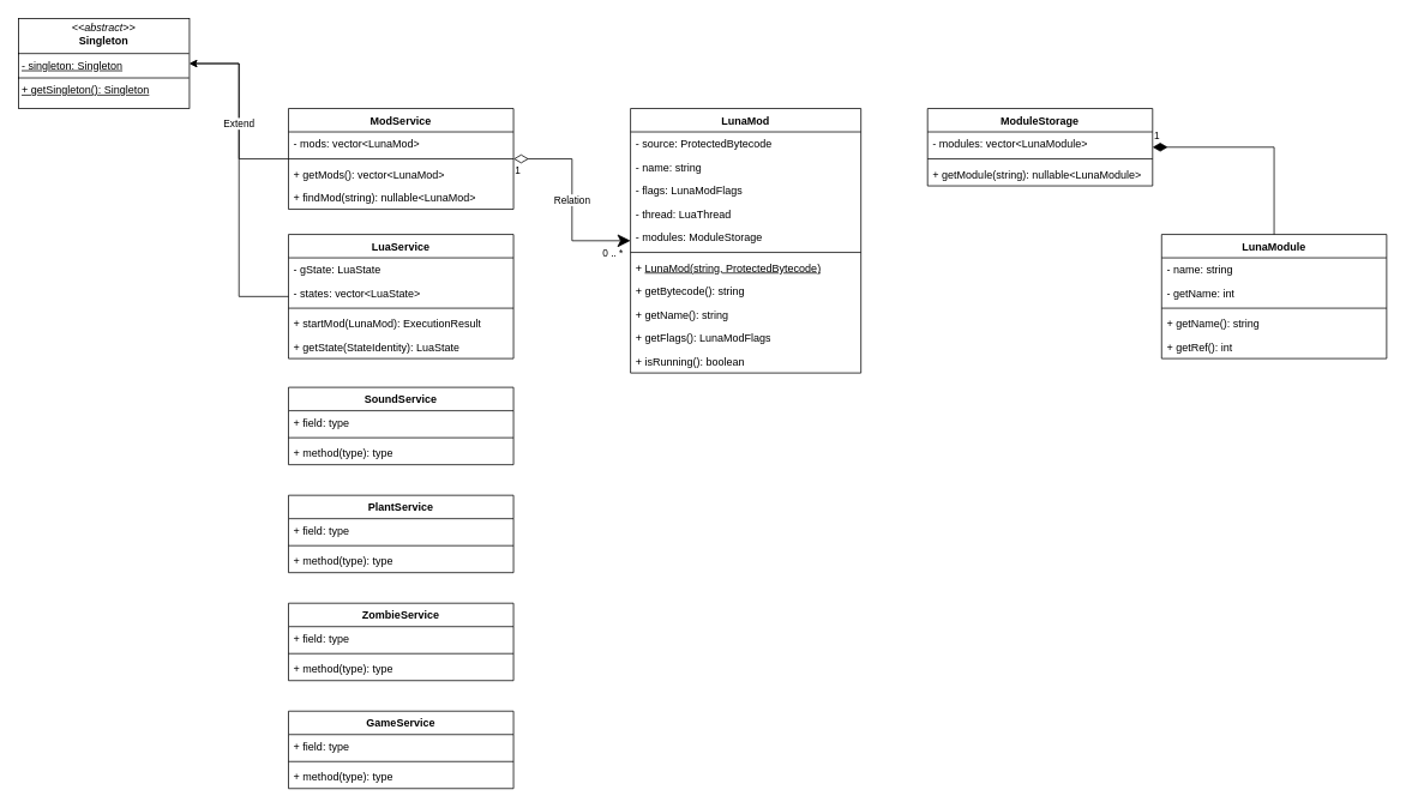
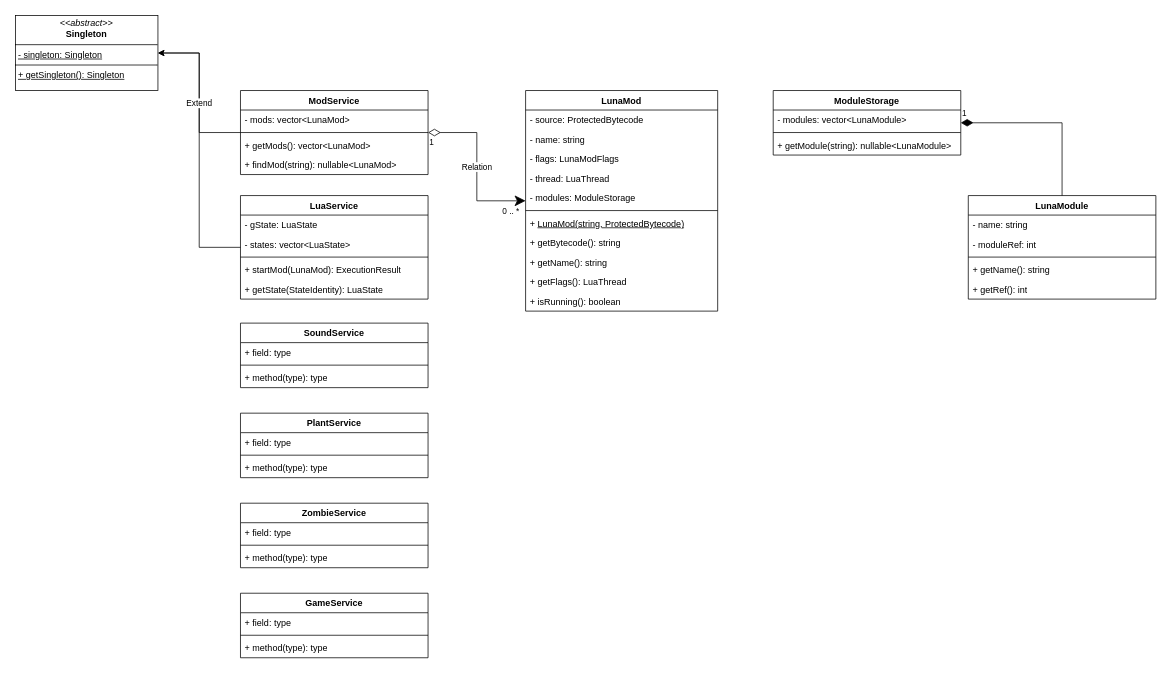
  <mxCell id="0" />
  <mxCell id="1" parent="0" />
  <mxCell id="2" value="LunaMod" style="swimlane;fontStyle=1;align=center;verticalAlign=top;childLayout=stackLayout;horizontal=1;startSize=26;horizontalStack=0;resizeParent=1;resizeParentMax=0;resizeLast=0;collapsible=1;marginBottom=0;whiteSpace=wrap;html=1;" vertex="1" parent="1"><mxGeometry x="700" y="120" width="256" height="294" as="geometry" /></mxCell>
  <mxCell id="3" value="- source: ProtectedBytecode" style="text;strokeColor=none;fillColor=none;align=left;verticalAlign=top;spacingLeft=4;spacingRight=4;overflow=hidden;rotatable=0;points=[[0,0.5],[1,0.5]];portConstraint=eastwest;whiteSpace=wrap;html=1;" vertex="1" parent="2"><mxGeometry y="26" width="256" height="26" as="geometry" /></mxCell>
  <mxCell id="4" value="- name: string" style="text;strokeColor=none;fillColor=none;align=left;verticalAlign=top;spacingLeft=4;spacingRight=4;overflow=hidden;rotatable=0;points=[[0,0.5],[1,0.5]];portConstraint=eastwest;whiteSpace=wrap;html=1;" vertex="1" parent="2"><mxGeometry y="52" width="256" height="26" as="geometry" /></mxCell>
  <mxCell id="5" value="- flags: LunaModFlags" style="text;strokeColor=none;fillColor=none;align=left;verticalAlign=top;spacingLeft=4;spacingRight=4;overflow=hidden;rotatable=0;points=[[0,0.5],[1,0.5]];portConstraint=eastwest;whiteSpace=wrap;html=1;" vertex="1" parent="2"><mxGeometry y="78" width="256" height="26" as="geometry" /></mxCell>
  <mxCell id="6" value="- thread: LuaThread" style="text;strokeColor=none;fillColor=none;align=left;verticalAlign=top;spacingLeft=4;spacingRight=4;overflow=hidden;rotatable=0;points=[[0,0.5],[1,0.5]];portConstraint=eastwest;whiteSpace=wrap;html=1;" vertex="1" parent="2"><mxGeometry y="104" width="256" height="26" as="geometry" /></mxCell>
  <mxCell id="7" value="- modules: ModuleStorage" style="text;strokeColor=none;fillColor=none;align=left;verticalAlign=top;spacingLeft=4;spacingRight=4;overflow=hidden;rotatable=0;points=[[0,0.5],[1,0.5]];portConstraint=eastwest;whiteSpace=wrap;html=1;" vertex="1" parent="2"><mxGeometry y="130" width="256" height="26" as="geometry" /></mxCell>
  <mxCell id="8" value="" style="line;strokeWidth=1;fillColor=none;align=left;verticalAlign=middle;spacingTop=-1;spacingLeft=3;spacingRight=3;rotatable=0;labelPosition=right;points=[];portConstraint=eastwest;strokeColor=inherit;" vertex="1" parent="2"><mxGeometry y="156" width="256" height="8" as="geometry" /></mxCell>
  <mxCell id="9" value="+ &lt;u&gt;LunaMod(string, ProtectedBytecode)&lt;/u&gt;" style="text;strokeColor=none;fillColor=none;align=left;verticalAlign=top;spacingLeft=4;spacingRight=4;overflow=hidden;rotatable=0;points=[[0,0.5],[1,0.5]];portConstraint=eastwest;whiteSpace=wrap;html=1;" vertex="1" parent="2"><mxGeometry y="164" width="256" height="26" as="geometry" /></mxCell>
  <mxCell id="10" value="+ getBytecode(): string" style="text;strokeColor=none;fillColor=none;align=left;verticalAlign=top;spacingLeft=4;spacingRight=4;overflow=hidden;rotatable=0;points=[[0,0.5],[1,0.5]];portConstraint=eastwest;whiteSpace=wrap;html=1;" vertex="1" parent="2"><mxGeometry y="190" width="256" height="26" as="geometry" /></mxCell>
  <mxCell id="11" value="+ getName(): string" style="text;strokeColor=none;fillColor=none;align=left;verticalAlign=top;spacingLeft=4;spacingRight=4;overflow=hidden;rotatable=0;points=[[0,0.5],[1,0.5]];portConstraint=eastwest;whiteSpace=wrap;html=1;" vertex="1" parent="2"><mxGeometry y="216" width="256" height="26" as="geometry" /></mxCell>
- <mxCell id="12" value="+ getFlags(): LunaModFlags" style="text;strokeColor=none;fillColor=none;align=left;verticalAlign=top;spacingLeft=4;spacingRight=4;overflow=hidden;rotatable=0;points=[[0,0.5],[1,0.5]];portConstraint=eastwest;whiteSpace=wrap;html=1;" vertex="1" parent="2"><mxGeometry y="242" width="256" height="26" as="geometry" /></mxCell>
+ <mxCell id="12" value="+ getFlags(): LuaThread" style="text;strokeColor=none;fillColor=none;align=left;verticalAlign=top;spacingLeft=4;spacingRight=4;overflow=hidden;rotatable=0;points=[[0,0.5],[1,0.5]];portConstraint=eastwest;whiteSpace=wrap;html=1;" vertex="1" parent="2"><mxGeometry y="242" width="256" height="26" as="geometry" /></mxCell>
  <mxCell id="13" value="+ isRunning(): boolean" style="text;strokeColor=none;fillColor=none;align=left;verticalAlign=top;spacingLeft=4;spacingRight=4;overflow=hidden;rotatable=0;points=[[0,0.5],[1,0.5]];portConstraint=eastwest;whiteSpace=wrap;html=1;" vertex="1" parent="2"><mxGeometry y="268" width="256" height="26" as="geometry" /></mxCell>
  <mxCell id="14" value="ModService" style="swimlane;fontStyle=1;align=center;verticalAlign=top;childLayout=stackLayout;horizontal=1;startSize=26;horizontalStack=0;resizeParent=1;resizeParentMax=0;resizeLast=0;collapsible=1;marginBottom=0;whiteSpace=wrap;html=1;" vertex="1" parent="1"><mxGeometry x="320" y="120" width="250" height="112" as="geometry" /></mxCell>
  <mxCell id="15" value="- mods: vector&amp;lt;LunaMod&amp;gt;" style="text;strokeColor=none;fillColor=none;align=left;verticalAlign=top;spacingLeft=4;spacingRight=4;overflow=hidden;rotatable=0;points=[[0,0.5],[1,0.5]];portConstraint=eastwest;whiteSpace=wrap;html=1;" vertex="1" parent="14"><mxGeometry y="26" width="250" height="26" as="geometry" /></mxCell>
  <mxCell id="16" value="" style="line;strokeWidth=1;fillColor=none;align=left;verticalAlign=middle;spacingTop=-1;spacingLeft=3;spacingRight=3;rotatable=0;labelPosition=right;points=[];portConstraint=eastwest;strokeColor=inherit;" vertex="1" parent="14"><mxGeometry y="52" width="250" height="8" as="geometry" /></mxCell>
  <mxCell id="17" value="+ getMods(): vector&amp;lt;LunaMod&amp;gt;" style="text;strokeColor=none;fillColor=none;align=left;verticalAlign=top;spacingLeft=4;spacingRight=4;overflow=hidden;rotatable=0;points=[[0,0.5],[1,0.5]];portConstraint=eastwest;whiteSpace=wrap;html=1;" vertex="1" parent="14"><mxGeometry y="60" width="250" height="26" as="geometry" /></mxCell>
  <mxCell id="18" value="+ findMod(string): nullable&amp;lt;LunaMod&amp;gt;" style="text;strokeColor=none;fillColor=none;align=left;verticalAlign=top;spacingLeft=4;spacingRight=4;overflow=hidden;rotatable=0;points=[[0,0.5],[1,0.5]];portConstraint=eastwest;whiteSpace=wrap;html=1;" vertex="1" parent="14"><mxGeometry y="86" width="250" height="26" as="geometry" /></mxCell>
  <mxCell id="19" value="&lt;p style=&quot;margin:0px;margin-top:4px;text-align:center;&quot;&gt;&lt;i&gt;&amp;lt;&amp;lt;abstract&amp;gt;&amp;gt;&lt;/i&gt;&lt;br&gt;&lt;b&gt;Singleton&lt;/b&gt;&lt;/p&gt;&lt;hr size=&quot;1&quot; style=&quot;border-style:solid;&quot;&gt;&lt;p style=&quot;margin:0px;margin-left:4px;&quot;&gt;&lt;u&gt;- singleton: Singleton&lt;/u&gt;&lt;/p&gt;&lt;hr size=&quot;1&quot; style=&quot;border-style:solid;&quot;&gt;&lt;p style=&quot;margin:0px;margin-left:4px;&quot;&gt;&lt;u&gt;+ getSingleton(): Singleton&lt;/u&gt;&lt;/p&gt;" style="verticalAlign=top;align=left;overflow=fill;html=1;whiteSpace=wrap;" vertex="1" parent="1"><mxGeometry x="20" y="20" width="190" height="100" as="geometry" /></mxCell>
  <mxCell id="20" value="Relation" style="endArrow=classic;html=1;endSize=12;startArrow=diamondThin;startSize=14;startFill=0;edgeStyle=orthogonalEdgeStyle;rounded=0;" edge="1" parent="1" source="14" target="2"><mxGeometry relative="1" as="geometry"><mxPoint x="590" y="340" as="sourcePoint" /><mxPoint x="750" y="340" as="targetPoint" /></mxGeometry></mxCell>
  <mxCell id="21" value="1" style="edgeLabel;resizable=0;html=1;align=left;verticalAlign=top;" connectable="0" vertex="1" parent="20"><mxGeometry x="-1" relative="1" as="geometry" /></mxCell>
  <mxCell id="22" value="0 .. *" style="edgeLabel;resizable=0;html=1;align=right;verticalAlign=top;" connectable="0" vertex="1" parent="20"><mxGeometry x="1" relative="1" as="geometry"><mxPoint x="-8" y="1" as="offset" /></mxGeometry></mxCell>
  <mxCell id="23" style="edgeStyle=orthogonalEdgeStyle;rounded=0;orthogonalLoop=1;jettySize=auto;html=1;entryX=1;entryY=0.5;entryDx=0;entryDy=0;" edge="1" parent="1" source="24" target="19"><mxGeometry relative="1" as="geometry" /></mxCell>
  <mxCell id="24" value="LuaService" style="swimlane;fontStyle=1;align=center;verticalAlign=top;childLayout=stackLayout;horizontal=1;startSize=26;horizontalStack=0;resizeParent=1;resizeParentMax=0;resizeLast=0;collapsible=1;marginBottom=0;whiteSpace=wrap;html=1;" vertex="1" parent="1"><mxGeometry x="320" y="260" width="250" height="138" as="geometry" /></mxCell>
  <mxCell id="25" value="- gState: LuaState" style="text;strokeColor=none;fillColor=none;align=left;verticalAlign=top;spacingLeft=4;spacingRight=4;overflow=hidden;rotatable=0;points=[[0,0.5],[1,0.5]];portConstraint=eastwest;whiteSpace=wrap;html=1;" vertex="1" parent="24"><mxGeometry y="26" width="250" height="26" as="geometry" /></mxCell>
  <mxCell id="26" value="- states: vector&amp;lt;LuaState&amp;gt;" style="text;strokeColor=none;fillColor=none;align=left;verticalAlign=top;spacingLeft=4;spacingRight=4;overflow=hidden;rotatable=0;points=[[0,0.5],[1,0.5]];portConstraint=eastwest;whiteSpace=wrap;html=1;" vertex="1" parent="24"><mxGeometry y="52" width="250" height="26" as="geometry" /></mxCell>
  <mxCell id="27" value="" style="line;strokeWidth=1;fillColor=none;align=left;verticalAlign=middle;spacingTop=-1;spacingLeft=3;spacingRight=3;rotatable=0;labelPosition=right;points=[];portConstraint=eastwest;strokeColor=inherit;" vertex="1" parent="24"><mxGeometry y="78" width="250" height="8" as="geometry" /></mxCell>
  <mxCell id="28" value="+ startMod(LunaMod): ExecutionResult" style="text;strokeColor=none;fillColor=none;align=left;verticalAlign=top;spacingLeft=4;spacingRight=4;overflow=hidden;rotatable=0;points=[[0,0.5],[1,0.5]];portConstraint=eastwest;whiteSpace=wrap;html=1;" vertex="1" parent="24"><mxGeometry y="86" width="250" height="26" as="geometry" /></mxCell>
  <mxCell id="29" value="+ getState(StateIdentity): LuaState" style="text;strokeColor=none;fillColor=none;align=left;verticalAlign=top;spacingLeft=4;spacingRight=4;overflow=hidden;rotatable=0;points=[[0,0.5],[1,0.5]];portConstraint=eastwest;whiteSpace=wrap;html=1;" vertex="1" parent="24"><mxGeometry y="112" width="250" height="26" as="geometry" /></mxCell>
  <mxCell id="30" style="edgeStyle=orthogonalEdgeStyle;rounded=0;orthogonalLoop=1;jettySize=auto;html=1;entryX=1;entryY=0.5;entryDx=0;entryDy=0;" edge="1" parent="1" source="14" target="19"><mxGeometry relative="1" as="geometry" /></mxCell>
  <mxCell id="31" value="Extend" style="edgeLabel;html=1;align=center;verticalAlign=middle;resizable=0;points=[];" vertex="1" connectable="0" parent="30"><mxGeometry x="-0.122" y="1" relative="1" as="geometry"><mxPoint as="offset" /></mxGeometry></mxCell>
  <mxCell id="32" value="ModuleStorage" style="swimlane;fontStyle=1;align=center;verticalAlign=top;childLayout=stackLayout;horizontal=1;startSize=26;horizontalStack=0;resizeParent=1;resizeParentMax=0;resizeLast=0;collapsible=1;marginBottom=0;whiteSpace=wrap;html=1;" vertex="1" parent="1"><mxGeometry x="1030" y="120" width="250" height="86" as="geometry" /></mxCell>
  <mxCell id="33" value="- modules: vector&amp;lt;LunaModule&amp;gt;" style="text;strokeColor=none;fillColor=none;align=left;verticalAlign=top;spacingLeft=4;spacingRight=4;overflow=hidden;rotatable=0;points=[[0,0.5],[1,0.5]];portConstraint=eastwest;whiteSpace=wrap;html=1;" vertex="1" parent="32"><mxGeometry y="26" width="250" height="26" as="geometry" /></mxCell>
  <mxCell id="34" value="" style="line;strokeWidth=1;fillColor=none;align=left;verticalAlign=middle;spacingTop=-1;spacingLeft=3;spacingRight=3;rotatable=0;labelPosition=right;points=[];portConstraint=eastwest;strokeColor=inherit;" vertex="1" parent="32"><mxGeometry y="52" width="250" height="8" as="geometry" /></mxCell>
  <mxCell id="35" value="+ getModule(string): nullable&amp;lt;LunaModule&amp;gt;" style="text;strokeColor=none;fillColor=none;align=left;verticalAlign=top;spacingLeft=4;spacingRight=4;overflow=hidden;rotatable=0;points=[[0,0.5],[1,0.5]];portConstraint=eastwest;whiteSpace=wrap;html=1;" vertex="1" parent="32"><mxGeometry y="60" width="250" height="26" as="geometry" /></mxCell>
  <mxCell id="36" value="LunaModule" style="swimlane;fontStyle=1;align=center;verticalAlign=top;childLayout=stackLayout;horizontal=1;startSize=26;horizontalStack=0;resizeParent=1;resizeParentMax=0;resizeLast=0;collapsible=1;marginBottom=0;whiteSpace=wrap;html=1;" vertex="1" parent="1"><mxGeometry x="1290" y="260" width="250" height="138" as="geometry" /></mxCell>
  <mxCell id="37" value="- name: string" style="text;strokeColor=none;fillColor=none;align=left;verticalAlign=top;spacingLeft=4;spacingRight=4;overflow=hidden;rotatable=0;points=[[0,0.5],[1,0.5]];portConstraint=eastwest;whiteSpace=wrap;html=1;" vertex="1" parent="36"><mxGeometry y="26" width="250" height="26" as="geometry" /></mxCell>
- <mxCell id="38" value="- getName: int" style="text;strokeColor=none;fillColor=none;align=left;verticalAlign=top;spacingLeft=4;spacingRight=4;overflow=hidden;rotatable=0;points=[[0,0.5],[1,0.5]];portConstraint=eastwest;whiteSpace=wrap;html=1;" vertex="1" parent="36"><mxGeometry y="52" width="250" height="26" as="geometry" /></mxCell>
+ <mxCell id="38" value="- moduleRef: int" style="text;strokeColor=none;fillColor=none;align=left;verticalAlign=top;spacingLeft=4;spacingRight=4;overflow=hidden;rotatable=0;points=[[0,0.5],[1,0.5]];portConstraint=eastwest;whiteSpace=wrap;html=1;" vertex="1" parent="36"><mxGeometry y="52" width="250" height="26" as="geometry" /></mxCell>
  <mxCell id="39" value="" style="line;strokeWidth=1;fillColor=none;align=left;verticalAlign=middle;spacingTop=-1;spacingLeft=3;spacingRight=3;rotatable=0;labelPosition=right;points=[];portConstraint=eastwest;strokeColor=inherit;" vertex="1" parent="36"><mxGeometry y="78" width="250" height="8" as="geometry" /></mxCell>
  <mxCell id="40" value="+ getName(): string" style="text;strokeColor=none;fillColor=none;align=left;verticalAlign=top;spacingLeft=4;spacingRight=4;overflow=hidden;rotatable=0;points=[[0,0.5],[1,0.5]];portConstraint=eastwest;whiteSpace=wrap;html=1;" vertex="1" parent="36"><mxGeometry y="86" width="250" height="26" as="geometry" /></mxCell>
  <mxCell id="41" value="+ getRef(): int" style="text;strokeColor=none;fillColor=none;align=left;verticalAlign=top;spacingLeft=4;spacingRight=4;overflow=hidden;rotatable=0;points=[[0,0.5],[1,0.5]];portConstraint=eastwest;whiteSpace=wrap;html=1;" vertex="1" parent="36"><mxGeometry y="112" width="250" height="26" as="geometry" /></mxCell>
  <mxCell id="42" value="1" style="endArrow=none;html=1;endSize=12;startArrow=diamondThin;startSize=14;startFill=1;edgeStyle=orthogonalEdgeStyle;align=left;verticalAlign=bottom;rounded=0;" edge="1" parent="1" source="32" target="36"><mxGeometry x="-1" y="3" relative="1" as="geometry"><mxPoint x="1220" y="450" as="sourcePoint" /><mxPoint x="1380" y="450" as="targetPoint" /></mxGeometry></mxCell>
  <mxCell id="43" value="SoundService" style="swimlane;fontStyle=1;align=center;verticalAlign=top;childLayout=stackLayout;horizontal=1;startSize=26;horizontalStack=0;resizeParent=1;resizeParentMax=0;resizeLast=0;collapsible=1;marginBottom=0;whiteSpace=wrap;html=1;" vertex="1" parent="1"><mxGeometry x="320" y="430" width="250" height="86" as="geometry" /></mxCell>
  <mxCell id="44" value="+ field: type" style="text;strokeColor=none;fillColor=none;align=left;verticalAlign=top;spacingLeft=4;spacingRight=4;overflow=hidden;rotatable=0;points=[[0,0.5],[1,0.5]];portConstraint=eastwest;whiteSpace=wrap;html=1;" vertex="1" parent="43"><mxGeometry y="26" width="250" height="26" as="geometry" /></mxCell>
  <mxCell id="45" value="" style="line;strokeWidth=1;fillColor=none;align=left;verticalAlign=middle;spacingTop=-1;spacingLeft=3;spacingRight=3;rotatable=0;labelPosition=right;points=[];portConstraint=eastwest;strokeColor=inherit;" vertex="1" parent="43"><mxGeometry y="52" width="250" height="8" as="geometry" /></mxCell>
  <mxCell id="46" value="+ method(type): type" style="text;strokeColor=none;fillColor=none;align=left;verticalAlign=top;spacingLeft=4;spacingRight=4;overflow=hidden;rotatable=0;points=[[0,0.5],[1,0.5]];portConstraint=eastwest;whiteSpace=wrap;html=1;" vertex="1" parent="43"><mxGeometry y="60" width="250" height="26" as="geometry" /></mxCell>
  <mxCell id="47" value="PlantService" style="swimlane;fontStyle=1;align=center;verticalAlign=top;childLayout=stackLayout;horizontal=1;startSize=26;horizontalStack=0;resizeParent=1;resizeParentMax=0;resizeLast=0;collapsible=1;marginBottom=0;whiteSpace=wrap;html=1;" vertex="1" parent="1"><mxGeometry x="320" y="550" width="250" height="86" as="geometry" /></mxCell>
  <mxCell id="48" value="+ field: type" style="text;strokeColor=none;fillColor=none;align=left;verticalAlign=top;spacingLeft=4;spacingRight=4;overflow=hidden;rotatable=0;points=[[0,0.5],[1,0.5]];portConstraint=eastwest;whiteSpace=wrap;html=1;" vertex="1" parent="47"><mxGeometry y="26" width="250" height="26" as="geometry" /></mxCell>
  <mxCell id="49" value="" style="line;strokeWidth=1;fillColor=none;align=left;verticalAlign=middle;spacingTop=-1;spacingLeft=3;spacingRight=3;rotatable=0;labelPosition=right;points=[];portConstraint=eastwest;strokeColor=inherit;" vertex="1" parent="47"><mxGeometry y="52" width="250" height="8" as="geometry" /></mxCell>
  <mxCell id="50" value="+ method(type): type" style="text;strokeColor=none;fillColor=none;align=left;verticalAlign=top;spacingLeft=4;spacingRight=4;overflow=hidden;rotatable=0;points=[[0,0.5],[1,0.5]];portConstraint=eastwest;whiteSpace=wrap;html=1;" vertex="1" parent="47"><mxGeometry y="60" width="250" height="26" as="geometry" /></mxCell>
  <mxCell id="51" value="ZombieService" style="swimlane;fontStyle=1;align=center;verticalAlign=top;childLayout=stackLayout;horizontal=1;startSize=26;horizontalStack=0;resizeParent=1;resizeParentMax=0;resizeLast=0;collapsible=1;marginBottom=0;whiteSpace=wrap;html=1;" vertex="1" parent="1"><mxGeometry x="320" y="670" width="250" height="86" as="geometry" /></mxCell>
  <mxCell id="52" value="+ field: type" style="text;strokeColor=none;fillColor=none;align=left;verticalAlign=top;spacingLeft=4;spacingRight=4;overflow=hidden;rotatable=0;points=[[0,0.5],[1,0.5]];portConstraint=eastwest;whiteSpace=wrap;html=1;" vertex="1" parent="51"><mxGeometry y="26" width="250" height="26" as="geometry" /></mxCell>
  <mxCell id="53" value="" style="line;strokeWidth=1;fillColor=none;align=left;verticalAlign=middle;spacingTop=-1;spacingLeft=3;spacingRight=3;rotatable=0;labelPosition=right;points=[];portConstraint=eastwest;strokeColor=inherit;" vertex="1" parent="51"><mxGeometry y="52" width="250" height="8" as="geometry" /></mxCell>
  <mxCell id="54" value="+ method(type): type" style="text;strokeColor=none;fillColor=none;align=left;verticalAlign=top;spacingLeft=4;spacingRight=4;overflow=hidden;rotatable=0;points=[[0,0.5],[1,0.5]];portConstraint=eastwest;whiteSpace=wrap;html=1;" vertex="1" parent="51"><mxGeometry y="60" width="250" height="26" as="geometry" /></mxCell>
  <mxCell id="55" value="GameService" style="swimlane;fontStyle=1;align=center;verticalAlign=top;childLayout=stackLayout;horizontal=1;startSize=26;horizontalStack=0;resizeParent=1;resizeParentMax=0;resizeLast=0;collapsible=1;marginBottom=0;whiteSpace=wrap;html=1;" vertex="1" parent="1"><mxGeometry x="320" y="790" width="250" height="86" as="geometry" /></mxCell>
  <mxCell id="56" value="+ field: type" style="text;strokeColor=none;fillColor=none;align=left;verticalAlign=top;spacingLeft=4;spacingRight=4;overflow=hidden;rotatable=0;points=[[0,0.5],[1,0.5]];portConstraint=eastwest;whiteSpace=wrap;html=1;" vertex="1" parent="55"><mxGeometry y="26" width="250" height="26" as="geometry" /></mxCell>
  <mxCell id="57" value="" style="line;strokeWidth=1;fillColor=none;align=left;verticalAlign=middle;spacingTop=-1;spacingLeft=3;spacingRight=3;rotatable=0;labelPosition=right;points=[];portConstraint=eastwest;strokeColor=inherit;" vertex="1" parent="55"><mxGeometry y="52" width="250" height="8" as="geometry" /></mxCell>
  <mxCell id="58" value="+ method(type): type" style="text;strokeColor=none;fillColor=none;align=left;verticalAlign=top;spacingLeft=4;spacingRight=4;overflow=hidden;rotatable=0;points=[[0,0.5],[1,0.5]];portConstraint=eastwest;whiteSpace=wrap;html=1;" vertex="1" parent="55"><mxGeometry y="60" width="250" height="26" as="geometry" /></mxCell>
